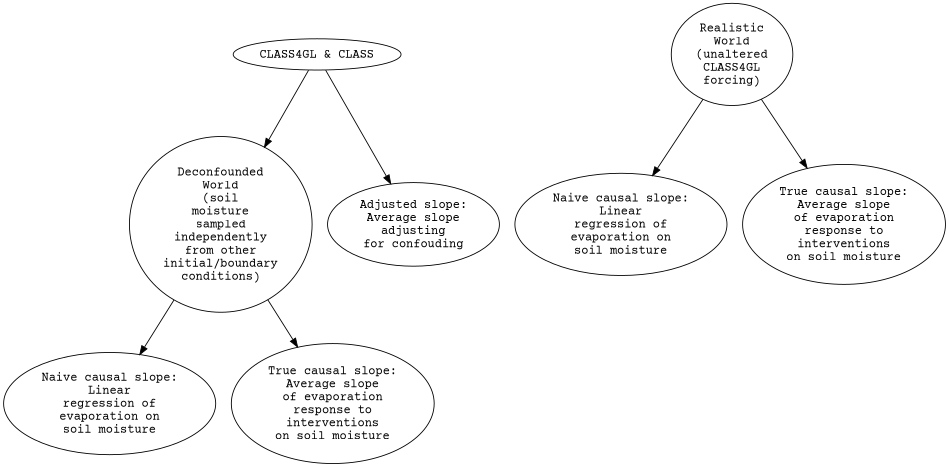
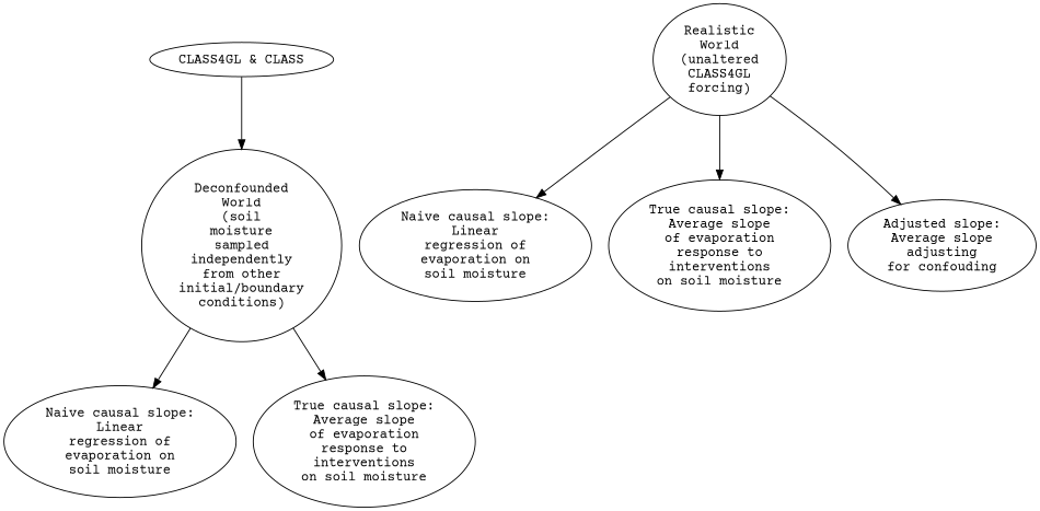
  digraph {
    fontname="Courier Prime"
    node [fontname="Courier Prime"]
    edge [fontname="Courier Prime"]
    n1 [label="CLASS4GL & CLASS"]
    n2 [label="Deconfounded\nWorld\n(soil\nmoisture\nsampled\nindependently\nfrom other\ninitial/boundary\nconditions)"]
    n3 [label="Realistic\nWorld\n(unaltered\nCLASS4GL\nforcing)"]
    n4 [label="Naive causal slope:\nLinear\nregression of\nevaporation on\nsoil moisture"]
    n5 [label="True causal slope:\nAverage slope\nof evaporation\nresponse to\ninterventions\non soil moisture"]
    n6 [label="Adjusted slope:\nAverage slope\nadjusting\nfor confouding"]
    n7 [label="Naive causal slope:\nLinear\nregression of\nevaporation on\nsoil moisture"]
    n8 [label="True causal slope:\nAverage slope\nof evaporation\nresponse to\ninterventions\non soil moisture"]
    n1 -> n2
    n2 -> n7
    n2 -> n8
    n3 -> n4
    n3 -> n5
-   n1 -> n6
+   n3 -> n6
  }
